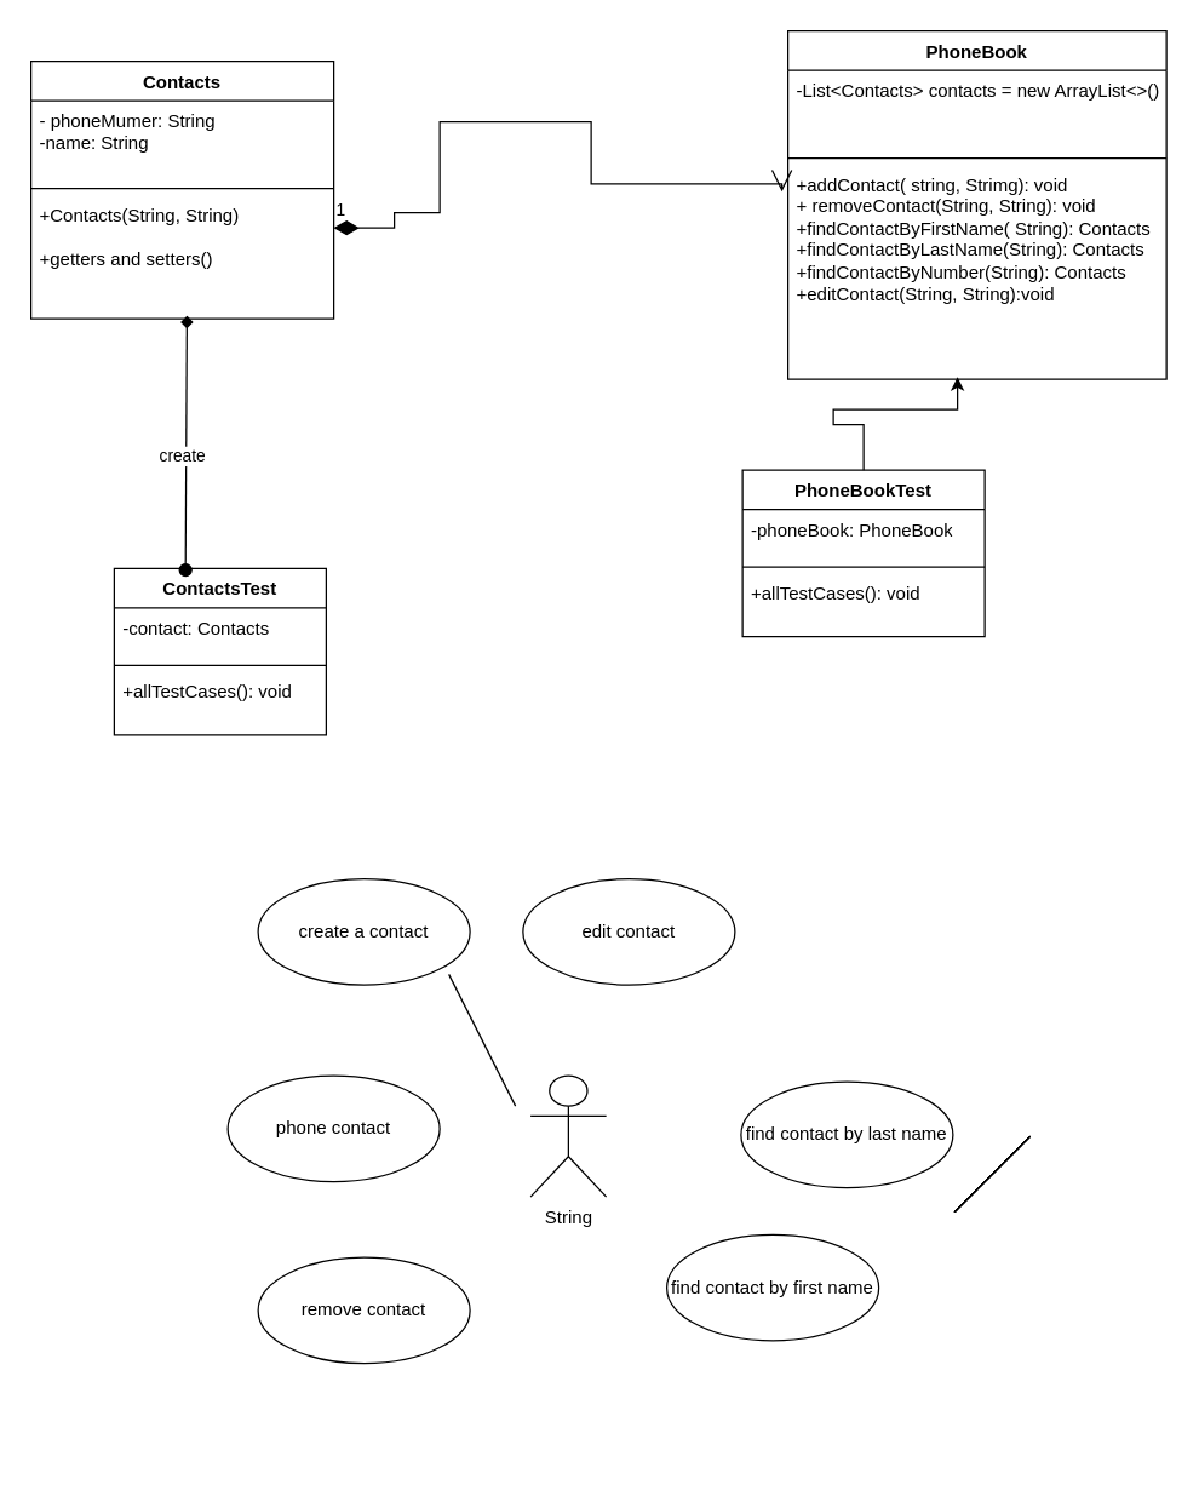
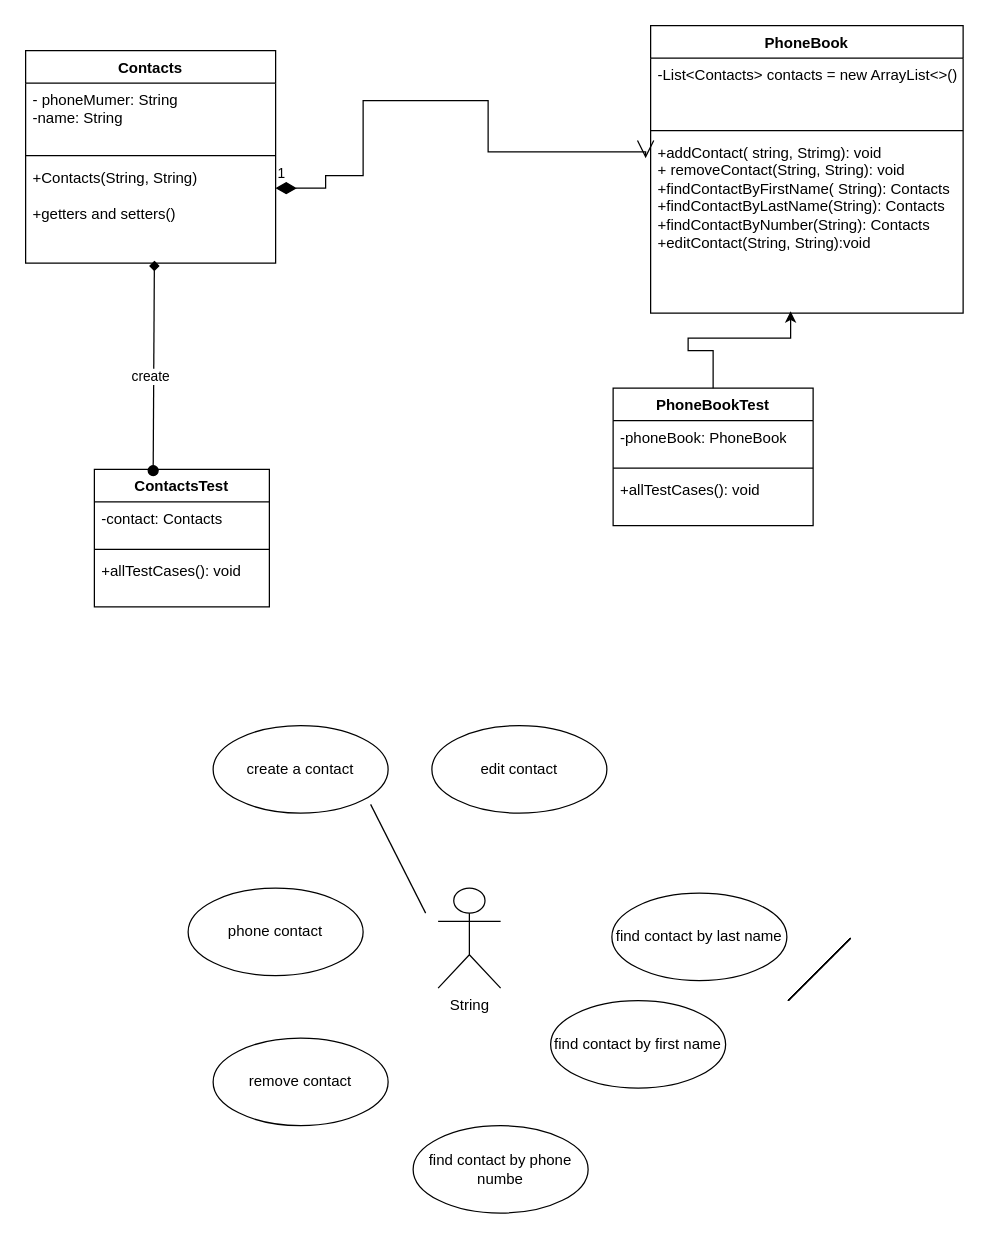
  <mxCell id="0" />
  <mxCell id="1" parent="0" />
  <mxCell id="2" value="Contacts" style="swimlane;fontStyle=1;align=center;verticalAlign=top;childLayout=stackLayout;horizontal=1;startSize=26;horizontalStack=0;resizeParent=1;resizeParentMax=0;resizeLast=0;collapsible=1;marginBottom=0;whiteSpace=wrap;html=1;" vertex="1" parent="1"><mxGeometry x="20" y="40" width="200" height="170" as="geometry" /></mxCell>
  <mxCell id="3" value="- phoneMumer: String&lt;div&gt;-name: String&lt;/div&gt;" style="text;strokeColor=none;fillColor=none;align=left;verticalAlign=top;spacingLeft=4;spacingRight=4;overflow=hidden;rotatable=0;points=[[0,0.5],[1,0.5]];portConstraint=eastwest;whiteSpace=wrap;html=1;" vertex="1" parent="2"><mxGeometry y="26" width="200" height="54" as="geometry" /></mxCell>
  <mxCell id="4" value="" style="line;strokeWidth=1;fillColor=none;align=left;verticalAlign=middle;spacingTop=-1;spacingLeft=3;spacingRight=3;rotatable=0;labelPosition=right;points=[];portConstraint=eastwest;strokeColor=inherit;" vertex="1" parent="2"><mxGeometry y="80" width="200" height="8" as="geometry" /></mxCell>
  <mxCell id="5" value="+Contacts(String, String)&lt;div&gt;&lt;br&gt;&lt;/div&gt;&lt;div&gt;+getters and setters()&lt;/div&gt;" style="text;strokeColor=none;fillColor=none;align=left;verticalAlign=top;spacingLeft=4;spacingRight=4;overflow=hidden;rotatable=0;points=[[0,0.5],[1,0.5]];portConstraint=eastwest;whiteSpace=wrap;html=1;" vertex="1" parent="2"><mxGeometry y="88" width="200" height="82" as="geometry" /></mxCell>
  <mxCell id="6" value="PhoneBook" style="swimlane;fontStyle=1;align=center;verticalAlign=top;childLayout=stackLayout;horizontal=1;startSize=26;horizontalStack=0;resizeParent=1;resizeParentMax=0;resizeLast=0;collapsible=1;marginBottom=0;whiteSpace=wrap;html=1;" vertex="1" parent="1"><mxGeometry x="520" y="20" width="250" height="230" as="geometry" /></mxCell>
  <mxCell id="7" value="-List&amp;lt;Contacts&amp;gt; contacts = new ArrayList&amp;lt;&amp;gt;()" style="text;strokeColor=none;fillColor=none;align=left;verticalAlign=top;spacingLeft=4;spacingRight=4;overflow=hidden;rotatable=0;points=[[0,0.5],[1,0.5]];portConstraint=eastwest;whiteSpace=wrap;html=1;" vertex="1" parent="6"><mxGeometry y="26" width="250" height="54" as="geometry" /></mxCell>
  <mxCell id="8" value="" style="line;strokeWidth=1;fillColor=none;align=left;verticalAlign=middle;spacingTop=-1;spacingLeft=3;spacingRight=3;rotatable=0;labelPosition=right;points=[];portConstraint=eastwest;strokeColor=inherit;" vertex="1" parent="6"><mxGeometry y="80" width="250" height="8" as="geometry" /></mxCell>
  <mxCell id="9" value="+addContact( string, Strimg): void&lt;div&gt;+ removeContact(String, String): void&lt;/div&gt;&lt;div&gt;+findContactByFirstName( String): Contacts&lt;/div&gt;&lt;div&gt;+findContactByLastName(String): Contacts&lt;/div&gt;&lt;div&gt;+findContactByNumber(String): Contacts&lt;/div&gt;&lt;div&gt;+editContact(String, String):void&lt;/div&gt;&lt;div&gt;&lt;br&gt;&lt;/div&gt;&lt;div&gt;&amp;nbsp;&lt;/div&gt;" style="text;strokeColor=none;fillColor=none;align=left;verticalAlign=top;spacingLeft=4;spacingRight=4;overflow=hidden;rotatable=0;points=[[0,0.5],[1,0.5]];portConstraint=eastwest;whiteSpace=wrap;html=1;" vertex="1" parent="6"><mxGeometry y="88" width="250" height="142" as="geometry" /></mxCell>
  <mxCell id="10" value="ContactsTest" style="swimlane;fontStyle=1;align=center;verticalAlign=top;childLayout=stackLayout;horizontal=1;startSize=26;horizontalStack=0;resizeParent=1;resizeParentMax=0;resizeLast=0;collapsible=1;marginBottom=0;whiteSpace=wrap;html=1;" vertex="1" parent="1"><mxGeometry x="75" y="375" width="140" height="110" as="geometry" /></mxCell>
  <mxCell id="11" value="-contact: Contacts" style="text;strokeColor=none;fillColor=none;align=left;verticalAlign=top;spacingLeft=4;spacingRight=4;overflow=hidden;rotatable=0;points=[[0,0.5],[1,0.5]];portConstraint=eastwest;whiteSpace=wrap;html=1;" vertex="1" parent="10"><mxGeometry y="26" width="140" height="34" as="geometry" /></mxCell>
  <mxCell id="12" value="" style="line;strokeWidth=1;fillColor=none;align=left;verticalAlign=middle;spacingTop=-1;spacingLeft=3;spacingRight=3;rotatable=0;labelPosition=right;points=[];portConstraint=eastwest;strokeColor=inherit;" vertex="1" parent="10"><mxGeometry y="60" width="140" height="8" as="geometry" /></mxCell>
  <mxCell id="13" value="+allTestCases(): void" style="text;strokeColor=none;fillColor=none;align=left;verticalAlign=top;spacingLeft=4;spacingRight=4;overflow=hidden;rotatable=0;points=[[0,0.5],[1,0.5]];portConstraint=eastwest;whiteSpace=wrap;html=1;" vertex="1" parent="10"><mxGeometry y="68" width="140" height="42" as="geometry" /></mxCell>
  <mxCell id="14" value="PhoneBookTest" style="swimlane;fontStyle=1;align=center;verticalAlign=top;childLayout=stackLayout;horizontal=1;startSize=26;horizontalStack=0;resizeParent=1;resizeParentMax=0;resizeLast=0;collapsible=1;marginBottom=0;whiteSpace=wrap;html=1;" vertex="1" parent="1"><mxGeometry x="490" y="310" width="160" height="110" as="geometry" /></mxCell>
  <mxCell id="15" value="-phoneBook: PhoneBook" style="text;strokeColor=none;fillColor=none;align=left;verticalAlign=top;spacingLeft=4;spacingRight=4;overflow=hidden;rotatable=0;points=[[0,0.5],[1,0.5]];portConstraint=eastwest;whiteSpace=wrap;html=1;" vertex="1" parent="14"><mxGeometry y="26" width="160" height="34" as="geometry" /></mxCell>
  <mxCell id="16" value="" style="line;strokeWidth=1;fillColor=none;align=left;verticalAlign=middle;spacingTop=-1;spacingLeft=3;spacingRight=3;rotatable=0;labelPosition=right;points=[];portConstraint=eastwest;strokeColor=inherit;" vertex="1" parent="14"><mxGeometry y="60" width="160" height="8" as="geometry" /></mxCell>
  <mxCell id="17" value="+allTestCases(): void" style="text;strokeColor=none;fillColor=none;align=left;verticalAlign=top;spacingLeft=4;spacingRight=4;overflow=hidden;rotatable=0;points=[[0,0.5],[1,0.5]];portConstraint=eastwest;whiteSpace=wrap;html=1;" vertex="1" parent="14"><mxGeometry y="68" width="160" height="42" as="geometry" /></mxCell>
  <mxCell id="18" style="edgeStyle=orthogonalEdgeStyle;rounded=0;orthogonalLoop=1;jettySize=auto;html=1;entryX=0.448;entryY=0.99;entryDx=0;entryDy=0;entryPerimeter=0;" edge="1" parent="1" source="14" target="9"><mxGeometry relative="1" as="geometry"><Array as="points"><mxPoint x="570" y="280" /><mxPoint x="550" y="280" /><mxPoint x="550" y="270" /><mxPoint x="632" y="270" /></Array></mxGeometry></mxCell>
  <mxCell id="19" value="create" style="html=1;verticalAlign=bottom;startArrow=oval;startFill=1;endArrow=diamond;startSize=8;curved=0;rounded=0;exitX=0.336;exitY=0.009;exitDx=0;exitDy=0;exitPerimeter=0;entryX=0.515;entryY=0.976;entryDx=0;entryDy=0;entryPerimeter=0;" edge="1" parent="1" source="10" target="5"><mxGeometry x="-0.214" y="2" width="60" relative="1" as="geometry"><mxPoint x="200" y="160" as="sourcePoint" /><mxPoint x="122" y="220" as="targetPoint" /><Array as="points" /><mxPoint as="offset" /></mxGeometry></mxCell>
  <mxCell id="20" value="1" style="endArrow=open;html=1;endSize=12;startArrow=diamondThin;startSize=14;startFill=1;edgeStyle=orthogonalEdgeStyle;align=left;verticalAlign=bottom;rounded=0;entryX=-0.016;entryY=0.127;entryDx=0;entryDy=0;entryPerimeter=0;" edge="1" parent="1" source="5" target="9"><mxGeometry x="-1" y="3" relative="1" as="geometry"><mxPoint x="150" y="180" as="sourcePoint" /><mxPoint x="310" y="180" as="targetPoint" /><Array as="points"><mxPoint x="260" y="150" /><mxPoint x="260" y="140" /><mxPoint x="290" y="140" /><mxPoint x="290" y="80" /><mxPoint x="390" y="80" /><mxPoint x="390" y="121" /></Array></mxGeometry></mxCell>
  <mxCell id="21" value="String" style="shape=umlActor;verticalLabelPosition=bottom;verticalAlign=top;html=1;" vertex="1" parent="1"><mxGeometry x="350" y="710" width="50" height="80" as="geometry" /></mxCell>
  <mxCell id="22" value="phone contact" style="ellipse;whiteSpace=wrap;html=1;" vertex="1" parent="1"><mxGeometry x="150" y="710" width="140" height="70" as="geometry" /></mxCell>
  <mxCell id="23" value="remove contact" style="ellipse;whiteSpace=wrap;html=1;" vertex="1" parent="1"><mxGeometry x="170" y="830" width="140" height="70" as="geometry" /></mxCell>
- <mxCell id="25" value="find contact by first name" style="ellipse;whiteSpace=wrap;html=1;" vertex="1" parent="1"><mxGeometry x="440" y="815" width="140" height="70" as="geometry" /></mxCell>
+ <mxCell id="24" value="find contact by phone numbe" style="ellipse;whiteSpace=wrap;html=1;" vertex="1" parent="1"><mxGeometry x="330" y="900" width="140" height="70" as="geometry" /></mxCell>
+ <mxCell id="25" value="find contact by first name" style="ellipse;whiteSpace=wrap;html=1;" vertex="1" parent="1"><mxGeometry x="440" y="800" width="140" height="70" as="geometry" /></mxCell>
  <mxCell id="26" value="find contact by last name" style="ellipse;whiteSpace=wrap;html=1;" vertex="1" parent="1"><mxGeometry x="489" y="714" width="140" height="70" as="geometry" /></mxCell>
  <mxCell id="27" value="edit contact" style="ellipse;whiteSpace=wrap;html=1;" vertex="1" parent="1"><mxGeometry x="345" y="580" width="140" height="70" as="geometry" /></mxCell>
  <mxCell id="28" value="create a contact" style="ellipse;whiteSpace=wrap;html=1;" vertex="1" parent="1"><mxGeometry x="170" y="580" width="140" height="70" as="geometry" /></mxCell>
  <mxCell id="29" value="" style="endArrow=none;html=1;rounded=0;" edge="1" parent="1"><mxGeometry width="50" height="50" relative="1" as="geometry"><mxPoint x="340" y="730" as="sourcePoint" /><mxPoint x="296" y="643" as="targetPoint" /></mxGeometry></mxCell>
  <mxCell id="30" value="" style="endArrow=none;dashed=1;html=1;rounded=0;" edge="1" parent="1"><mxGeometry width="50" height="50" relative="1" as="geometry"><mxPoint x="630" y="800" as="sourcePoint" /><mxPoint x="680" y="750" as="targetPoint" /></mxGeometry></mxCell>
  <mxCell id="31" value="" style="endArrow=none;html=1;rounded=0;" edge="1" parent="1"><mxGeometry width="50" height="50" relative="1" as="geometry"><mxPoint x="630" y="800" as="sourcePoint" /><mxPoint x="680" y="750" as="targetPoint" /></mxGeometry></mxCell>
  <mxCell id="32" value="" style="endArrow=none;html=1;rounded=0;" edge="1" parent="1"><mxGeometry width="50" height="50" relative="1" as="geometry"><mxPoint x="630" y="800" as="sourcePoint" /><mxPoint x="680" y="750" as="targetPoint" /></mxGeometry></mxCell>
  <mxCell id="33" value="" style="endArrow=none;html=1;rounded=0;" edge="1" parent="1"><mxGeometry width="50" height="50" relative="1" as="geometry"><mxPoint x="630" y="800" as="sourcePoint" /><mxPoint x="680" y="750" as="targetPoint" /></mxGeometry></mxCell>
  <mxCell id="34" value="" style="endArrow=none;html=1;rounded=0;" edge="1" parent="1"><mxGeometry width="50" height="50" relative="1" as="geometry"><mxPoint x="630" y="800" as="sourcePoint" /><mxPoint x="680" y="750" as="targetPoint" /></mxGeometry></mxCell>
  <mxCell id="35" value="" style="endArrow=none;html=1;rounded=0;" edge="1" parent="1"><mxGeometry width="50" height="50" relative="1" as="geometry"><mxPoint x="630" y="800" as="sourcePoint" /><mxPoint x="680" y="750" as="targetPoint" /></mxGeometry></mxCell>
